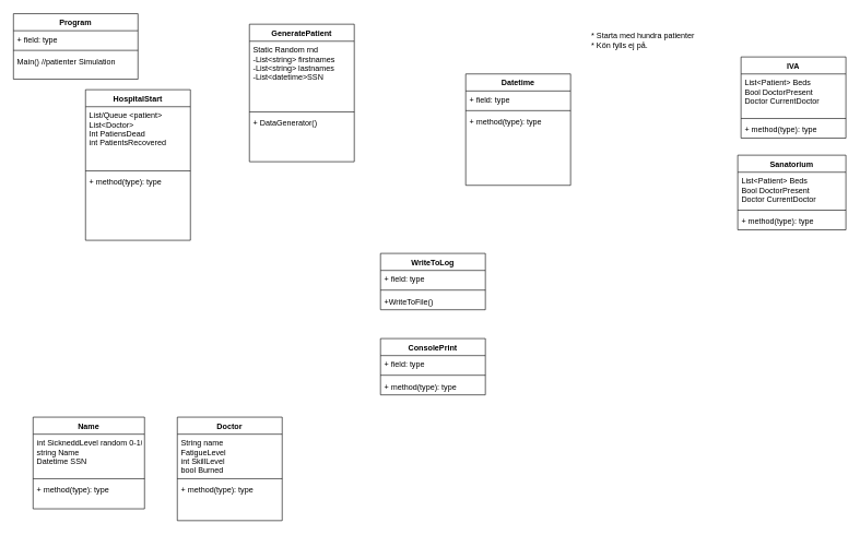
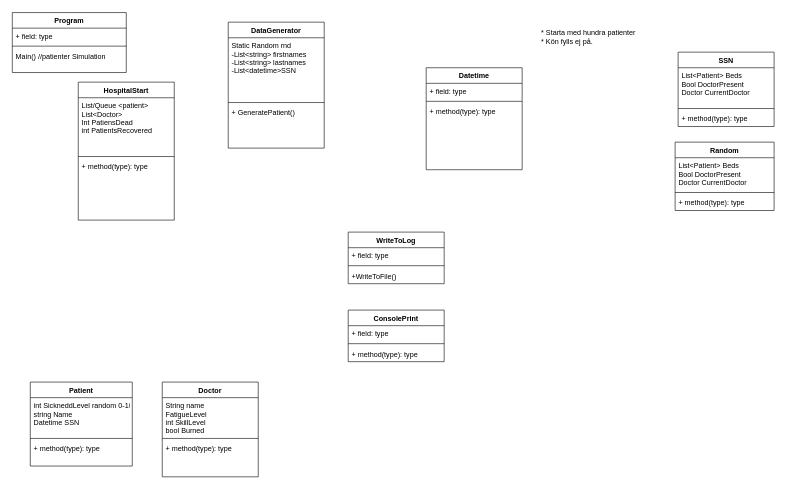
  <mxCell id="0" />
  <mxCell id="1" parent="0" />
  <mxCell id="2" value="HospitalStart" style="swimlane;fontStyle=1;align=center;verticalAlign=top;childLayout=stackLayout;horizontal=1;startSize=26;horizontalStack=0;resizeParent=1;resizeParentMax=0;resizeLast=0;collapsible=1;marginBottom=0;" parent="1" vertex="1"><mxGeometry x="130" y="136" width="160" height="230" as="geometry" /></mxCell>
  <mxCell id="3" value="List/Queue &lt;patient&gt;&#10;List&lt;Doctor&gt;&#10;Int PatiensDead&#10;int PatientsRecovered&#10;" style="text;strokeColor=none;fillColor=none;align=left;verticalAlign=top;spacingLeft=4;spacingRight=4;overflow=hidden;rotatable=0;points=[[0,0.5],[1,0.5]];portConstraint=eastwest;" parent="2" vertex="1"><mxGeometry y="26" width="160" height="94" as="geometry" /></mxCell>
  <mxCell id="4" value="" style="line;strokeWidth=1;fillColor=none;align=left;verticalAlign=middle;spacingTop=-1;spacingLeft=3;spacingRight=3;rotatable=0;labelPosition=right;points=[];portConstraint=eastwest;" parent="2" vertex="1"><mxGeometry y="120" width="160" height="8" as="geometry" /></mxCell>
  <mxCell id="5" value="+ method(type): type" style="text;strokeColor=none;fillColor=none;align=left;verticalAlign=top;spacingLeft=4;spacingRight=4;overflow=hidden;rotatable=0;points=[[0,0.5],[1,0.5]];portConstraint=eastwest;" parent="2" vertex="1"><mxGeometry y="128" width="160" height="102" as="geometry" /></mxCell>
  <mxCell id="6" value="Doctor" style="swimlane;fontStyle=1;align=center;verticalAlign=top;childLayout=stackLayout;horizontal=1;startSize=26;horizontalStack=0;resizeParent=1;resizeParentMax=0;resizeLast=0;collapsible=1;marginBottom=0;" parent="1" vertex="1"><mxGeometry x="270" y="636" width="160" height="158" as="geometry" /></mxCell>
  <mxCell id="7" value="String name&#10;FatigueLevel&#10;int SkillLevel&#10;bool Burned" style="text;strokeColor=none;fillColor=none;align=left;verticalAlign=top;spacingLeft=4;spacingRight=4;overflow=hidden;rotatable=0;points=[[0,0.5],[1,0.5]];portConstraint=eastwest;" parent="6" vertex="1"><mxGeometry y="26" width="160" height="64" as="geometry" /></mxCell>
  <mxCell id="8" value="" style="line;strokeWidth=1;fillColor=none;align=left;verticalAlign=middle;spacingTop=-1;spacingLeft=3;spacingRight=3;rotatable=0;labelPosition=right;points=[];portConstraint=eastwest;" parent="6" vertex="1"><mxGeometry y="90" width="160" height="8" as="geometry" /></mxCell>
  <mxCell id="9" value="+ method(type): type" style="text;strokeColor=none;fillColor=none;align=left;verticalAlign=top;spacingLeft=4;spacingRight=4;overflow=hidden;rotatable=0;points=[[0,0.5],[1,0.5]];portConstraint=eastwest;" parent="6" vertex="1"><mxGeometry y="98" width="160" height="60" as="geometry" /></mxCell>
- <mxCell id="10" value="Sanatorium" style="swimlane;fontStyle=1;align=center;verticalAlign=top;childLayout=stackLayout;horizontal=1;startSize=26;horizontalStack=0;resizeParent=1;resizeParentMax=0;resizeLast=0;collapsible=1;marginBottom=0;" parent="1" vertex="1"><mxGeometry x="1125" y="236" width="165" height="114" as="geometry" /></mxCell>
+ <mxCell id="10" value="Random" style="swimlane;fontStyle=1;align=center;verticalAlign=top;childLayout=stackLayout;horizontal=1;startSize=26;horizontalStack=0;resizeParent=1;resizeParentMax=0;resizeLast=0;collapsible=1;marginBottom=0;" parent="1" vertex="1"><mxGeometry x="1125" y="236" width="165" height="114" as="geometry" /></mxCell>
  <mxCell id="11" value="List&lt;Patient&gt; Beds&#10;Bool DoctorPresent&#10;Doctor CurrentDoctor " style="text;strokeColor=none;fillColor=none;align=left;verticalAlign=top;spacingLeft=4;spacingRight=4;overflow=hidden;rotatable=0;points=[[0,0.5],[1,0.5]];portConstraint=eastwest;" parent="10" vertex="1"><mxGeometry y="26" width="165" height="54" as="geometry" /></mxCell>
  <mxCell id="12" value="" style="line;strokeWidth=1;fillColor=none;align=left;verticalAlign=middle;spacingTop=-1;spacingLeft=3;spacingRight=3;rotatable=0;labelPosition=right;points=[];portConstraint=eastwest;" parent="10" vertex="1"><mxGeometry y="80" width="165" height="8" as="geometry" /></mxCell>
  <mxCell id="13" value="+ method(type): type" style="text;strokeColor=none;fillColor=none;align=left;verticalAlign=top;spacingLeft=4;spacingRight=4;overflow=hidden;rotatable=0;points=[[0,0.5],[1,0.5]];portConstraint=eastwest;" parent="10" vertex="1"><mxGeometry y="88" width="165" height="26" as="geometry" /></mxCell>
- <mxCell id="14" value="IVA" style="swimlane;fontStyle=1;align=center;verticalAlign=top;childLayout=stackLayout;horizontal=1;startSize=26;horizontalStack=0;resizeParent=1;resizeParentMax=0;resizeLast=0;collapsible=1;marginBottom=0;" parent="1" vertex="1"><mxGeometry x="1130" y="86" width="160" height="124" as="geometry" /></mxCell>
+ <mxCell id="14" value="SSN" style="swimlane;fontStyle=1;align=center;verticalAlign=top;childLayout=stackLayout;horizontal=1;startSize=26;horizontalStack=0;resizeParent=1;resizeParentMax=0;resizeLast=0;collapsible=1;marginBottom=0;" parent="1" vertex="1"><mxGeometry x="1130" y="86" width="160" height="124" as="geometry" /></mxCell>
  <mxCell id="15" value="List&lt;Patient&gt; Beds&#10;Bool DoctorPresent&#10;Doctor CurrentDoctor" style="text;strokeColor=none;fillColor=none;align=left;verticalAlign=top;spacingLeft=4;spacingRight=4;overflow=hidden;rotatable=0;points=[[0,0.5],[1,0.5]];portConstraint=eastwest;" parent="14" vertex="1"><mxGeometry y="26" width="160" height="64" as="geometry" /></mxCell>
  <mxCell id="16" value="" style="line;strokeWidth=1;fillColor=none;align=left;verticalAlign=middle;spacingTop=-1;spacingLeft=3;spacingRight=3;rotatable=0;labelPosition=right;points=[];portConstraint=eastwest;" parent="14" vertex="1"><mxGeometry y="90" width="160" height="8" as="geometry" /></mxCell>
  <mxCell id="17" value="+ method(type): type" style="text;strokeColor=none;fillColor=none;align=left;verticalAlign=top;spacingLeft=4;spacingRight=4;overflow=hidden;rotatable=0;points=[[0,0.5],[1,0.5]];portConstraint=eastwest;" parent="14" vertex="1"><mxGeometry y="98" width="160" height="26" as="geometry" /></mxCell>
- <mxCell id="18" value="GeneratePatient&#10;" style="swimlane;fontStyle=1;align=center;verticalAlign=top;childLayout=stackLayout;horizontal=1;startSize=26;horizontalStack=0;resizeParent=1;resizeParentMax=0;resizeLast=0;collapsible=1;marginBottom=0;" parent="1" vertex="1"><mxGeometry x="380" y="36" width="160" height="210" as="geometry" /></mxCell>
+ <mxCell id="18" value="DataGenerator&#10;" style="swimlane;fontStyle=1;align=center;verticalAlign=top;childLayout=stackLayout;horizontal=1;startSize=26;horizontalStack=0;resizeParent=1;resizeParentMax=0;resizeLast=0;collapsible=1;marginBottom=0;" parent="1" vertex="1"><mxGeometry x="380" y="36" width="160" height="210" as="geometry" /></mxCell>
  <mxCell id="19" value="Static Random rnd&#10;-List&lt;string&gt; firstnames&#10;-List&lt;string&gt; lastnames&#10;-List&lt;datetime&gt;SSN" style="text;strokeColor=none;fillColor=none;align=left;verticalAlign=top;spacingLeft=4;spacingRight=4;overflow=hidden;rotatable=0;points=[[0,0.5],[1,0.5]];portConstraint=eastwest;" parent="18" vertex="1"><mxGeometry y="26" width="160" height="104" as="geometry" /></mxCell>
  <mxCell id="20" value="" style="line;strokeWidth=1;fillColor=none;align=left;verticalAlign=middle;spacingTop=-1;spacingLeft=3;spacingRight=3;rotatable=0;labelPosition=right;points=[];portConstraint=eastwest;" parent="18" vertex="1"><mxGeometry y="130" width="160" height="8" as="geometry" /></mxCell>
- <mxCell id="21" value="+ DataGenerator()" style="text;strokeColor=none;fillColor=none;align=left;verticalAlign=top;spacingLeft=4;spacingRight=4;overflow=hidden;rotatable=0;points=[[0,0.5],[1,0.5]];portConstraint=eastwest;" parent="18" vertex="1"><mxGeometry y="138" width="160" height="72" as="geometry" /></mxCell>
+ <mxCell id="21" value="+ GeneratePatient()" style="text;strokeColor=none;fillColor=none;align=left;verticalAlign=top;spacingLeft=4;spacingRight=4;overflow=hidden;rotatable=0;points=[[0,0.5],[1,0.5]];portConstraint=eastwest;" parent="18" vertex="1"><mxGeometry y="138" width="160" height="72" as="geometry" /></mxCell>
  <mxCell id="22" value="* Starta med hundra patienter&lt;br&gt;* Kön fylls ej på." style="text;html=1;strokeColor=none;fillColor=none;align=left;verticalAlign=middle;whiteSpace=wrap;rounded=0;" parent="1" vertex="1"><mxGeometry x="900" y="31" width="210" height="60" as="geometry" /></mxCell>
- <mxCell id="23" value="Name" style="swimlane;fontStyle=1;align=center;verticalAlign=top;childLayout=stackLayout;horizontal=1;startSize=26;horizontalStack=0;resizeParent=1;resizeParentMax=0;resizeLast=0;collapsible=1;marginBottom=0;" parent="1" vertex="1"><mxGeometry x="50" y="636" width="170" height="140" as="geometry" /></mxCell>
+ <mxCell id="23" value="Patient" style="swimlane;fontStyle=1;align=center;verticalAlign=top;childLayout=stackLayout;horizontal=1;startSize=26;horizontalStack=0;resizeParent=1;resizeParentMax=0;resizeLast=0;collapsible=1;marginBottom=0;" parent="1" vertex="1"><mxGeometry x="50" y="636" width="170" height="140" as="geometry" /></mxCell>
  <mxCell id="24" value="int SickneddLevel random 0-10&#10;string Name&#10;Datetime SSN&#10;" style="text;strokeColor=none;fillColor=none;align=left;verticalAlign=top;spacingLeft=4;spacingRight=4;overflow=hidden;rotatable=0;points=[[0,0.5],[1,0.5]];portConstraint=eastwest;" parent="23" vertex="1"><mxGeometry y="26" width="170" height="64" as="geometry" /></mxCell>
  <mxCell id="25" value="" style="line;strokeWidth=1;fillColor=none;align=left;verticalAlign=middle;spacingTop=-1;spacingLeft=3;spacingRight=3;rotatable=0;labelPosition=right;points=[];portConstraint=eastwest;" parent="23" vertex="1"><mxGeometry y="90" width="170" height="8" as="geometry" /></mxCell>
  <mxCell id="26" value="+ method(type): type" style="text;strokeColor=none;fillColor=none;align=left;verticalAlign=top;spacingLeft=4;spacingRight=4;overflow=hidden;rotatable=0;points=[[0,0.5],[1,0.5]];portConstraint=eastwest;" parent="23" vertex="1"><mxGeometry y="98" width="170" height="42" as="geometry" /></mxCell>
  <mxCell id="27" value="Program" style="swimlane;fontStyle=1;align=center;verticalAlign=top;childLayout=stackLayout;horizontal=1;startSize=26;horizontalStack=0;resizeParent=1;resizeParentMax=0;resizeLast=0;collapsible=1;marginBottom=0;" parent="1" vertex="1"><mxGeometry x="20" y="20" width="190" height="100" as="geometry" /></mxCell>
  <mxCell id="28" value="+ field: type" style="text;strokeColor=none;fillColor=none;align=left;verticalAlign=top;spacingLeft=4;spacingRight=4;overflow=hidden;rotatable=0;points=[[0,0.5],[1,0.5]];portConstraint=eastwest;" parent="27" vertex="1"><mxGeometry y="26" width="190" height="26" as="geometry" /></mxCell>
  <mxCell id="29" value="" style="line;strokeWidth=1;fillColor=none;align=left;verticalAlign=middle;spacingTop=-1;spacingLeft=3;spacingRight=3;rotatable=0;labelPosition=right;points=[];portConstraint=eastwest;" parent="27" vertex="1"><mxGeometry y="52" width="190" height="8" as="geometry" /></mxCell>
  <mxCell id="30" value="Main() //patienter Simulation" style="text;strokeColor=none;fillColor=none;align=left;verticalAlign=top;spacingLeft=4;spacingRight=4;overflow=hidden;rotatable=0;points=[[0,0.5],[1,0.5]];portConstraint=eastwest;" parent="27" vertex="1"><mxGeometry y="60" width="190" height="40" as="geometry" /></mxCell>
  <mxCell id="31" value="ConsolePrint" style="swimlane;fontStyle=1;align=center;verticalAlign=top;childLayout=stackLayout;horizontal=1;startSize=26;horizontalStack=0;resizeParent=1;resizeParentMax=0;resizeLast=0;collapsible=1;marginBottom=0;" parent="1" vertex="1"><mxGeometry x="580" y="516" width="160" height="86" as="geometry" /></mxCell>
  <mxCell id="32" value="+ field: type" style="text;strokeColor=none;fillColor=none;align=left;verticalAlign=top;spacingLeft=4;spacingRight=4;overflow=hidden;rotatable=0;points=[[0,0.5],[1,0.5]];portConstraint=eastwest;" parent="31" vertex="1"><mxGeometry y="26" width="160" height="26" as="geometry" /></mxCell>
  <mxCell id="33" value="" style="line;strokeWidth=1;fillColor=none;align=left;verticalAlign=middle;spacingTop=-1;spacingLeft=3;spacingRight=3;rotatable=0;labelPosition=right;points=[];portConstraint=eastwest;" parent="31" vertex="1"><mxGeometry y="52" width="160" height="8" as="geometry" /></mxCell>
  <mxCell id="34" value="+ method(type): type" style="text;strokeColor=none;fillColor=none;align=left;verticalAlign=top;spacingLeft=4;spacingRight=4;overflow=hidden;rotatable=0;points=[[0,0.5],[1,0.5]];portConstraint=eastwest;" parent="31" vertex="1"><mxGeometry y="60" width="160" height="26" as="geometry" /></mxCell>
  <mxCell id="35" value="WriteToLog" style="swimlane;fontStyle=1;align=center;verticalAlign=top;childLayout=stackLayout;horizontal=1;startSize=26;horizontalStack=0;resizeParent=1;resizeParentMax=0;resizeLast=0;collapsible=1;marginBottom=0;" parent="1" vertex="1"><mxGeometry x="580" y="386" width="160" height="86" as="geometry" /></mxCell>
  <mxCell id="36" value="+ field: type" style="text;strokeColor=none;fillColor=none;align=left;verticalAlign=top;spacingLeft=4;spacingRight=4;overflow=hidden;rotatable=0;points=[[0,0.5],[1,0.5]];portConstraint=eastwest;" parent="35" vertex="1"><mxGeometry y="26" width="160" height="26" as="geometry" /></mxCell>
  <mxCell id="37" value="" style="line;strokeWidth=1;fillColor=none;align=left;verticalAlign=middle;spacingTop=-1;spacingLeft=3;spacingRight=3;rotatable=0;labelPosition=right;points=[];portConstraint=eastwest;" parent="35" vertex="1"><mxGeometry y="52" width="160" height="8" as="geometry" /></mxCell>
  <mxCell id="38" value="+WriteToFile()" style="text;strokeColor=none;fillColor=none;align=left;verticalAlign=top;spacingLeft=4;spacingRight=4;overflow=hidden;rotatable=0;points=[[0,0.5],[1,0.5]];portConstraint=eastwest;" parent="35" vertex="1"><mxGeometry y="60" width="160" height="26" as="geometry" /></mxCell>
  <mxCell id="39" value="Datetime" style="swimlane;fontStyle=1;align=center;verticalAlign=top;childLayout=stackLayout;horizontal=1;startSize=26;horizontalStack=0;resizeParent=1;resizeParentMax=0;resizeLast=0;collapsible=1;marginBottom=0;" vertex="1" parent="1"><mxGeometry x="710" y="112" width="160" height="170" as="geometry" /></mxCell>
  <mxCell id="40" value="+ field: type" style="text;strokeColor=none;fillColor=none;align=left;verticalAlign=top;spacingLeft=4;spacingRight=4;overflow=hidden;rotatable=0;points=[[0,0.5],[1,0.5]];portConstraint=eastwest;" vertex="1" parent="39"><mxGeometry y="26" width="160" height="26" as="geometry" /></mxCell>
  <mxCell id="41" value="" style="line;strokeWidth=1;fillColor=none;align=left;verticalAlign=middle;spacingTop=-1;spacingLeft=3;spacingRight=3;rotatable=0;labelPosition=right;points=[];portConstraint=eastwest;" vertex="1" parent="39"><mxGeometry y="52" width="160" height="8" as="geometry" /></mxCell>
  <mxCell id="42" value="+ method(type): type" style="text;strokeColor=none;fillColor=none;align=left;verticalAlign=top;spacingLeft=4;spacingRight=4;overflow=hidden;rotatable=0;points=[[0,0.5],[1,0.5]];portConstraint=eastwest;" vertex="1" parent="39"><mxGeometry y="60" width="160" height="110" as="geometry" /></mxCell>
